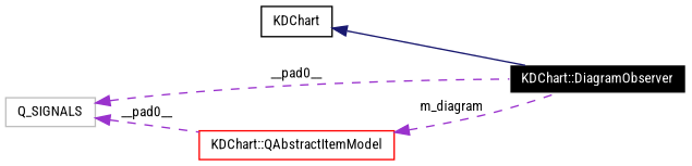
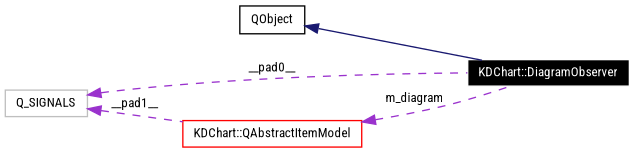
  digraph {
    fontname="Roboto Condensed"
    rankdir=LR
    node [fontname="Roboto Condensed" fontsize=10 shape=record]
    edge [color=darkorchid3 dir=back fontname="Roboto Condensed" fontsize=10 labelfontname=Helvetica labelfontsize=10 style=dashed]
    n1 [color=white fillcolor=black fontcolor=white height=0.2 label="KDChart::DiagramObserver" style=filled width=0.4]
-   n2 [color=black height=0.2 label=KDChart width=0.4]
+   n2 [color=black height=0.2 label=QObject width=0.4]
    n3 [color=grey75 height=0.2 label=Q_SIGNALS width=0.4]
    n4 [color=red height=0.2 label="KDChart::QAbstractItemModel" width=0.4]
    n2 -> n1 [color=midnightblue style=solid]
    n3 -> n1 [label=__pad0__]
-   n3 -> n4 [label=__pad0__]
+   n3 -> n4 [label=__pad1__]
    n4 -> n1 [label=m_diagram]
  }
